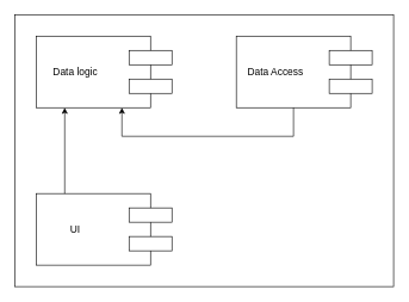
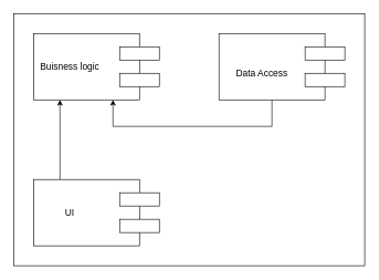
  <mxCell id="0" />
  <mxCell id="1" parent="0" />
  <mxCell id="2" value="" style="rounded=0;whiteSpace=wrap;html=1;" parent="1" vertex="1"><mxGeometry x="20" y="20" width="530" height="380" as="geometry" /></mxCell>
  <mxCell id="3" value="" style="rounded=0;whiteSpace=wrap;html=1;" parent="1" vertex="1"><mxGeometry x="50" y="50" width="160" height="100" as="geometry" /></mxCell>
- <mxCell id="4" value="Data logic" style="text;html=1;strokeColor=none;fillColor=none;align=center;verticalAlign=middle;whiteSpace=wrap;rounded=0;fontSize=14;" parent="1" vertex="1"><mxGeometry x="50" y="85" width="110" height="30" as="geometry" /></mxCell>
+ <mxCell id="4" value="Buisness logic" style="text;html=1;strokeColor=none;fillColor=none;align=center;verticalAlign=middle;whiteSpace=wrap;rounded=0;fontSize=14;" parent="1" vertex="1"><mxGeometry x="50" y="85" width="110" height="30" as="geometry" /></mxCell>
  <mxCell id="5" value="" style="rounded=0;whiteSpace=wrap;html=1;" parent="1" vertex="1"><mxGeometry x="180" y="70" width="60" height="20" as="geometry" /></mxCell>
  <mxCell id="6" value="" style="rounded=0;whiteSpace=wrap;html=1;" parent="1" vertex="1"><mxGeometry x="180" y="110" width="60" height="20" as="geometry" /></mxCell>
  <mxCell id="7" value="" style="rounded=0;whiteSpace=wrap;html=1;" parent="1" vertex="1"><mxGeometry x="50" y="270" width="160" height="100" as="geometry" /></mxCell>
  <mxCell id="8" value="UI" style="text;html=1;strokeColor=none;fillColor=none;align=center;verticalAlign=middle;whiteSpace=wrap;rounded=0;fontSize=14;" parent="1" vertex="1"><mxGeometry x="50" y="305" width="110" height="30" as="geometry" /></mxCell>
  <mxCell id="9" value="" style="rounded=0;whiteSpace=wrap;html=1;" parent="1" vertex="1"><mxGeometry x="180" y="290" width="60" height="20" as="geometry" /></mxCell>
  <mxCell id="10" value="" style="rounded=0;whiteSpace=wrap;html=1;" parent="1" vertex="1"><mxGeometry x="180" y="330" width="60" height="20" as="geometry" /></mxCell>
  <mxCell id="11" value="" style="rounded=0;whiteSpace=wrap;html=1;" parent="1" vertex="1"><mxGeometry x="330" y="50" width="160" height="100" as="geometry" /></mxCell>
- <mxCell id="12" value="Data Access" style="text;html=1;strokeColor=none;fillColor=none;align=center;verticalAlign=middle;whiteSpace=wrap;rounded=0;fontSize=14;" parent="1" vertex="1"><mxGeometry x="330" y="85" width="110" height="30" as="geometry" /></mxCell>
+ <mxCell id="12" value="Data Access" style="text;html=1;strokeColor=none;fillColor=none;align=center;verticalAlign=middle;whiteSpace=wrap;rounded=0;fontSize=14;" parent="1" vertex="1"><mxGeometry x="340" y="95" width="110" height="30" as="geometry" /></mxCell>
  <mxCell id="13" value="" style="rounded=0;whiteSpace=wrap;html=1;" parent="1" vertex="1"><mxGeometry x="460" y="70" width="60" height="20" as="geometry" /></mxCell>
  <mxCell id="14" value="" style="rounded=0;whiteSpace=wrap;html=1;" parent="1" vertex="1"><mxGeometry x="460" y="110" width="60" height="20" as="geometry" /></mxCell>
  <mxCell id="15" value="" style="endArrow=classic;html=1;rounded=0;exitX=0.5;exitY=1;exitDx=0;exitDy=0;entryX=0.75;entryY=1;entryDx=0;entryDy=0;" parent="1" source="11" target="3" edge="1"><mxGeometry width="50" height="50" relative="1" as="geometry"><mxPoint x="300" y="640" as="sourcePoint" /><mxPoint x="350" y="590" as="targetPoint" /><Array as="points"><mxPoint x="410" y="190" /><mxPoint x="170" y="190" /></Array></mxGeometry></mxCell>
  <mxCell id="16" value="" style="endArrow=classic;html=1;rounded=0;exitX=0.25;exitY=0;exitDx=0;exitDy=0;entryX=0.25;entryY=1;entryDx=0;entryDy=0;" parent="1" source="7" target="3" edge="1"><mxGeometry width="50" height="50" relative="1" as="geometry"><mxPoint x="300" y="640" as="sourcePoint" /><mxPoint x="350" y="590" as="targetPoint" /></mxGeometry></mxCell>
